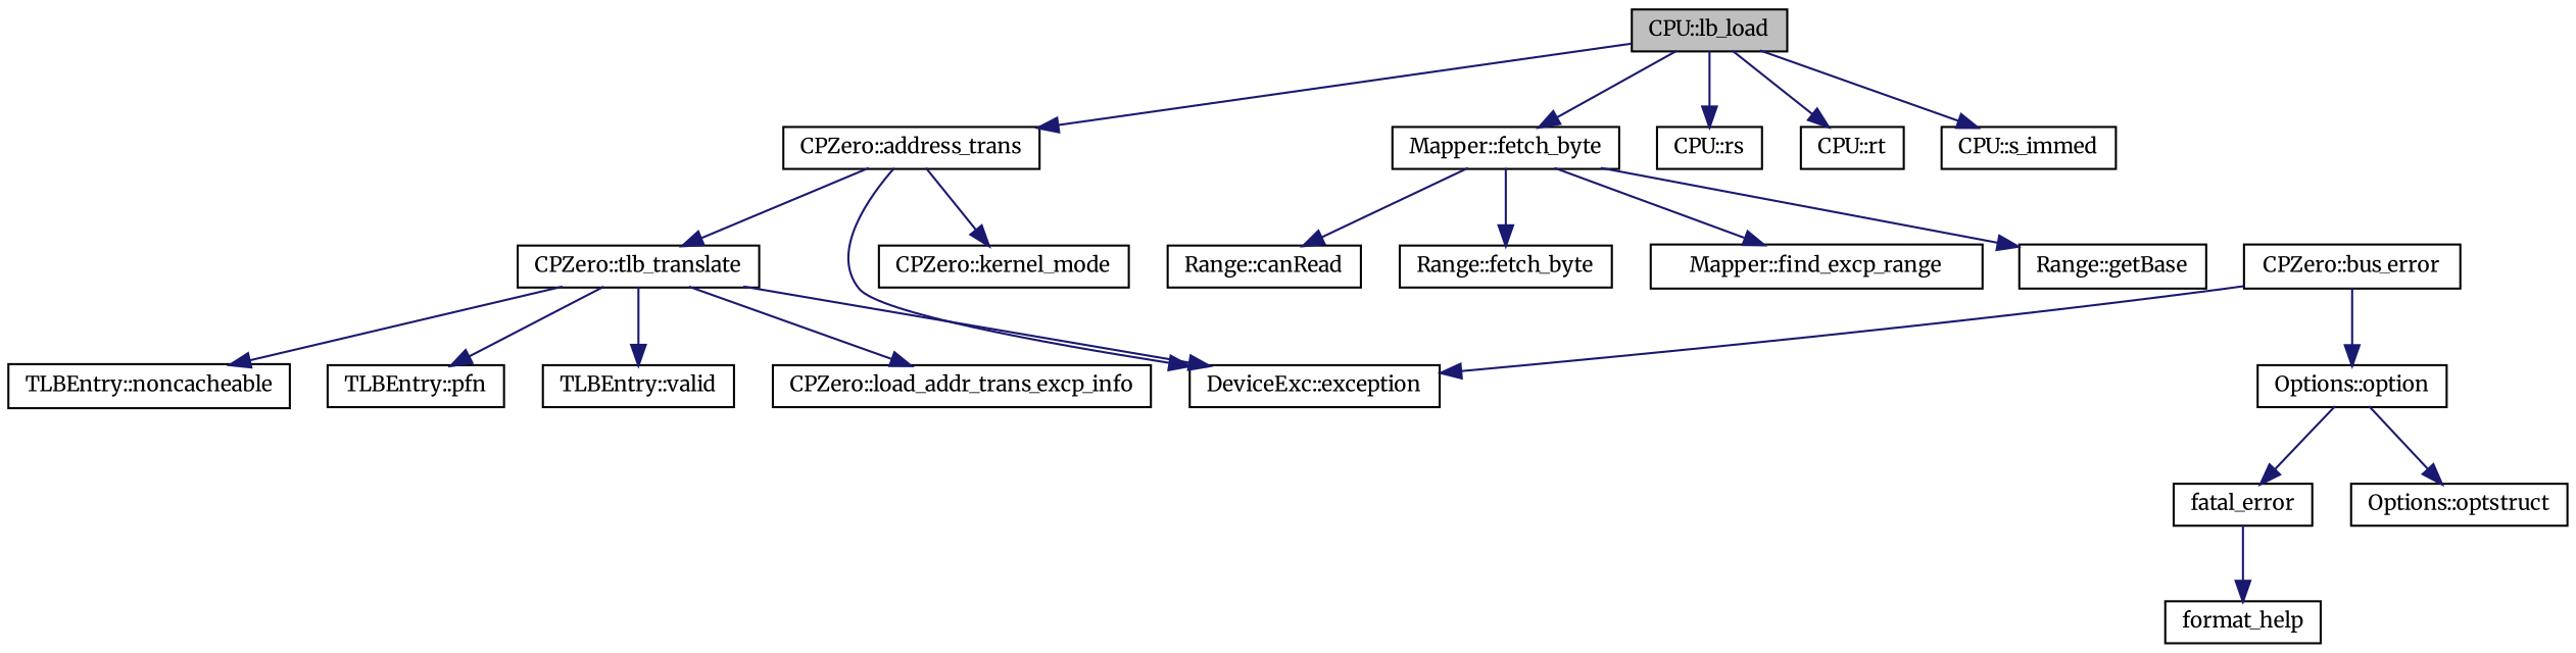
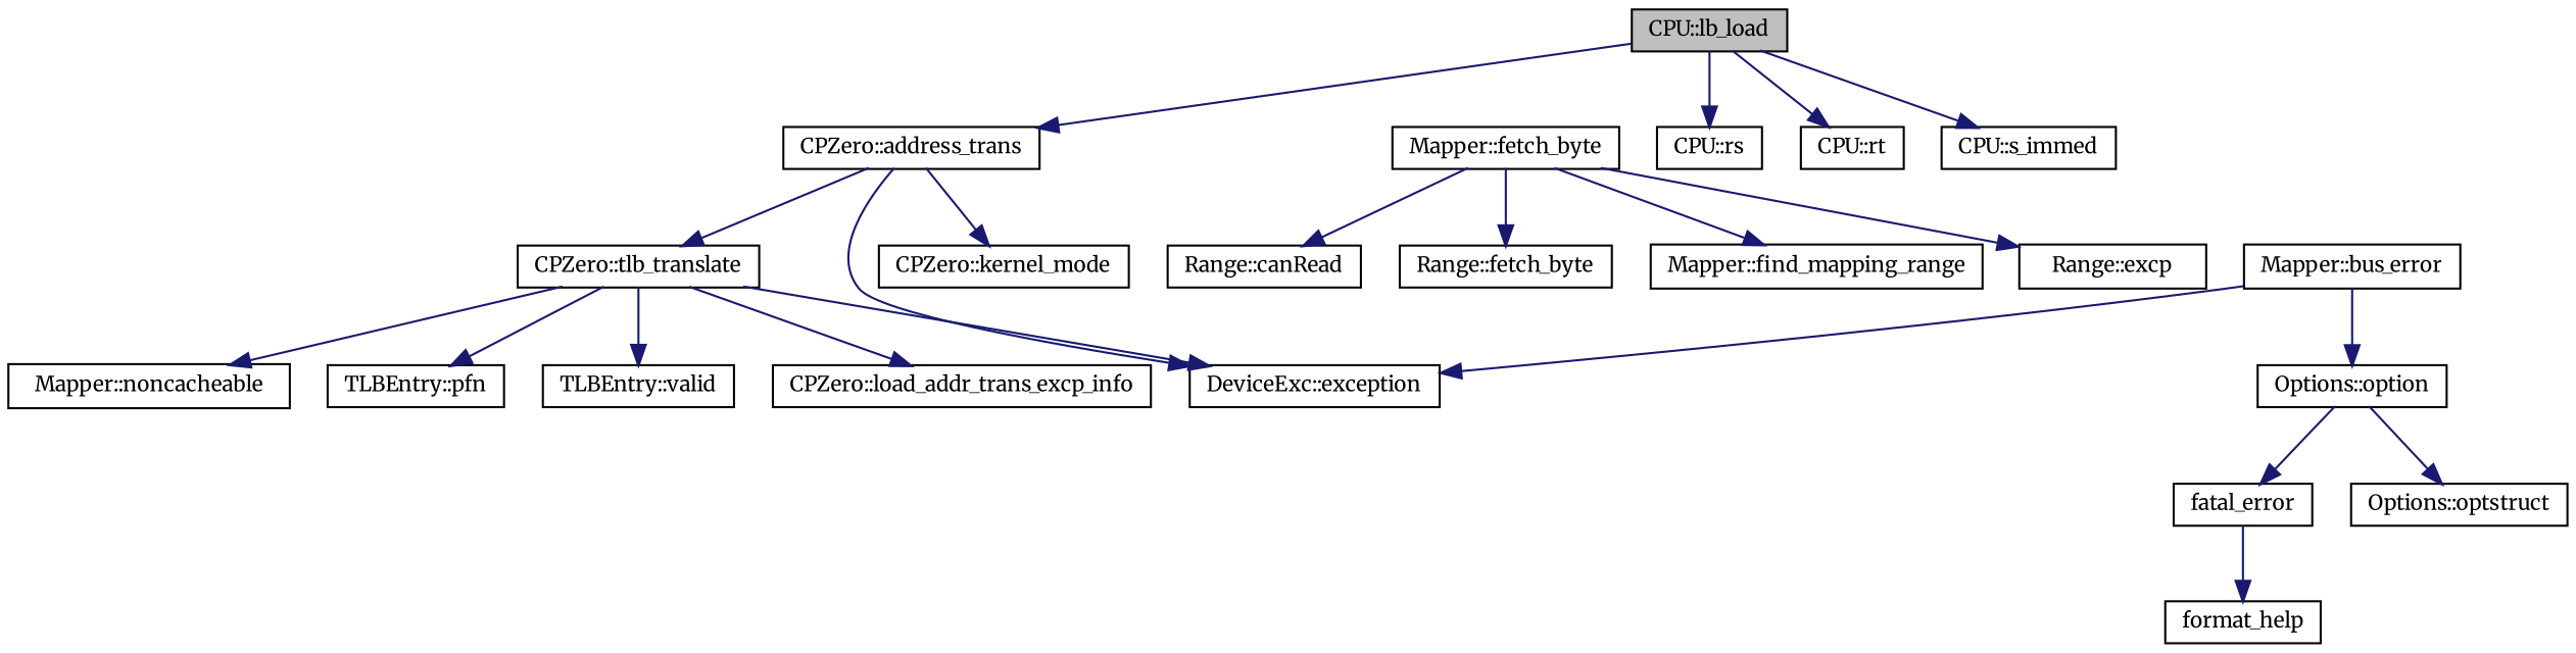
  digraph {
    fontname=Merriweather
    rankdir=TB
    node [color=black fillcolor=white fontname=Merriweather fontsize=10 shape=record style=filled]
    edge [color=midnightblue fontname=Merriweather fontsize=10 labelfontname=FreeSans labelfontsize=10 style=solid]
    n1 [fillcolor=grey75 fontcolor=black height=0.2 label="CPU::lb_load" width=0.4]
    n2 [height=0.2 label="CPZero::address_trans" width=0.4]
    n3 [height=0.2 label="Mapper::fetch_byte" width=0.4]
    n4 [height=0.2 label="CPU::rs" width=0.4]
    n5 [height=0.2 label="CPU::rt" width=0.4]
    n6 [height=0.2 label="CPU::s_immed" width=0.4]
    n7 [height=0.2 label="DeviceExc::exception" width=0.4]
    n8 [height=0.2 label="CPZero::kernel_mode" width=0.4]
    n9 [height=0.2 label="CPZero::tlb_translate" width=0.4]
    n10 [height=0.2 label="Range::canRead" width=0.4]
    n11 [height=0.2 label="Range::fetch_byte" width=0.4]
-   n12 [height=0.2 label="Mapper::find_excp_range" width=0.4]
-   n13 [height=0.2 label="Range::getBase" width=0.4]
+   n12 [height=0.2 label="Mapper::find_mapping_range" width=0.4]
+   n13 [height=0.2 label="Range::excp" width=0.4]
    n14 [height=0.2 label="CPZero::load_addr_trans_excp_info" width=0.4]
-   n15 [height=0.2 label="TLBEntry::noncacheable" width=0.4]
+   n15 [height=0.2 label="Mapper::noncacheable" width=0.4]
    n16 [height=0.2 label="TLBEntry::pfn" width=0.4]
    n17 [height=0.2 label="TLBEntry::valid" width=0.4]
-   n18 [height=0.2 label="CPZero::bus_error" width=0.4]
+   n18 [height=0.2 label="Mapper::bus_error" width=0.4]
    n19 [height=0.2 label="Options::option" width=0.4]
    n20 [height=0.2 label=fatal_error width=0.4]
    n21 [height=0.2 label="Options::optstruct" width=0.4]
    n22 [height=0.2 label=format_help width=0.4]
    n1 -> n2
-   n1 -> n3
    n1 -> n4
    n1 -> n5
    n1 -> n6
    n2 -> n7
    n2 -> n8
    n2 -> n9
    n3 -> n10
    n3 -> n11
    n3 -> n12
    n3 -> n13
    n9 -> n7
    n9 -> n14
    n9 -> n15
    n9 -> n16
    n9 -> n17
    n18 -> n7
    n18 -> n19
    n19 -> n20
    n19 -> n21
    n20 -> n22
  }
